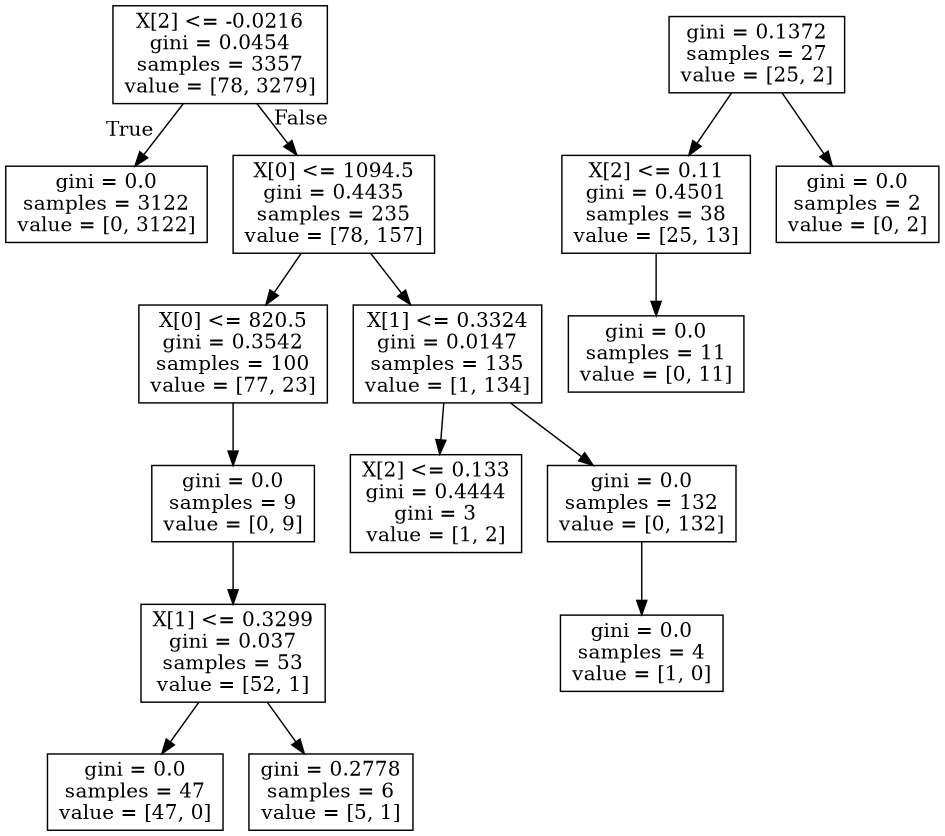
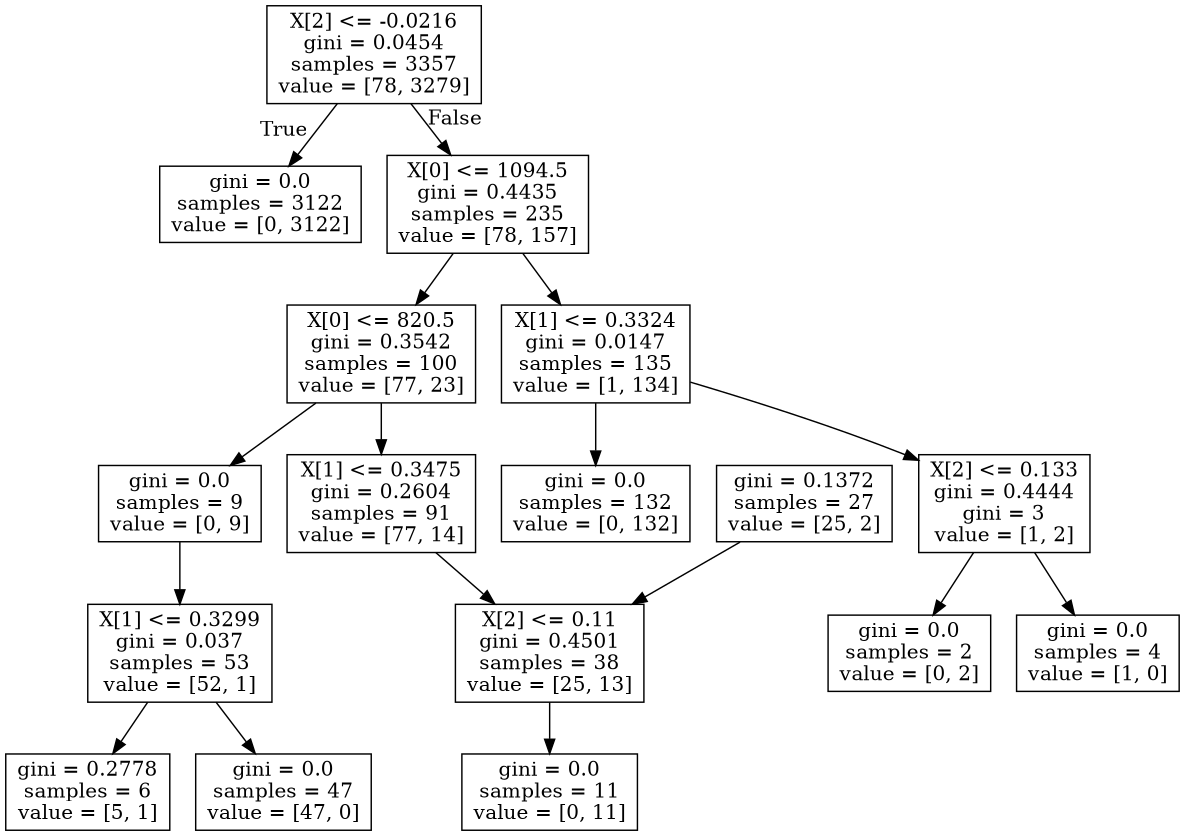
  digraph {
    node [shape=box]
    n1 [label="X[2] <= -0.0216\ngini = 0.0454\nsamples = 3357\nvalue = [78, 3279]"]
    n2 [label="gini = 0.0\nsamples = 3122\nvalue = [0, 3122]"]
    n3 [label="X[0] <= 1094.5\ngini = 0.4435\nsamples = 235\nvalue = [78, 157]"]
    n4 [label="X[0] <= 820.5\ngini = 0.3542\nsamples = 100\nvalue = [77, 23]"]
    n5 [label="X[1] <= 0.3324\ngini = 0.0147\nsamples = 135\nvalue = [1, 134]"]
    n6 [label="gini = 0.0\nsamples = 9\nvalue = [0, 9]"]
+   n7 [label="X[1] <= 0.3475\ngini = 0.2604\nsamples = 91\nvalue = [77, 14]"]
    n8 [label="X[2] <= 0.133\ngini = 0.4444\ngini = 3\nvalue = [1, 2]"]
    n9 [label="gini = 0.0\nsamples = 132\nvalue = [0, 132]"]
    n10 [label="X[1] <= 0.3299\ngini = 0.037\nsamples = 53\nvalue = [52, 1]"]
    n11 [label="X[2] <= 0.11\ngini = 0.4501\nsamples = 38\nvalue = [25, 13]"]
    n12 [label="gini = 0.0\nsamples = 47\nvalue = [47, 0]"]
    n13 [label="gini = 0.2778\nsamples = 6\nvalue = [5, 1]"]
    n14 [label="gini = 0.0\nsamples = 11\nvalue = [0, 11]"]
    n15 [label="gini = 0.1372\nsamples = 27\nvalue = [25, 2]"]
    n16 [label="gini = 0.0\nsamples = 2\nvalue = [0, 2]"]
    n17 [label="gini = 0.0\nsamples = 4\nvalue = [1, 0]"]
    n1 -> n2 [headlabel=True labelangle=45 labeldistance=2.5]
    n1 -> n3 [headlabel=False labelangle=-45 labeldistance=2.5]
    n3 -> n4
    n3 -> n5
    n4 -> n6
+   n4 -> n7
    n5 -> n8
    n5 -> n9
    n6 -> n10
-   n15 -> n16
-   n9 -> n17
+   n7 -> n11
+   n8 -> n16
+   n8 -> n17
    n10 -> n12
    n10 -> n13
    n11 -> n14
    n15 -> n11
  }
